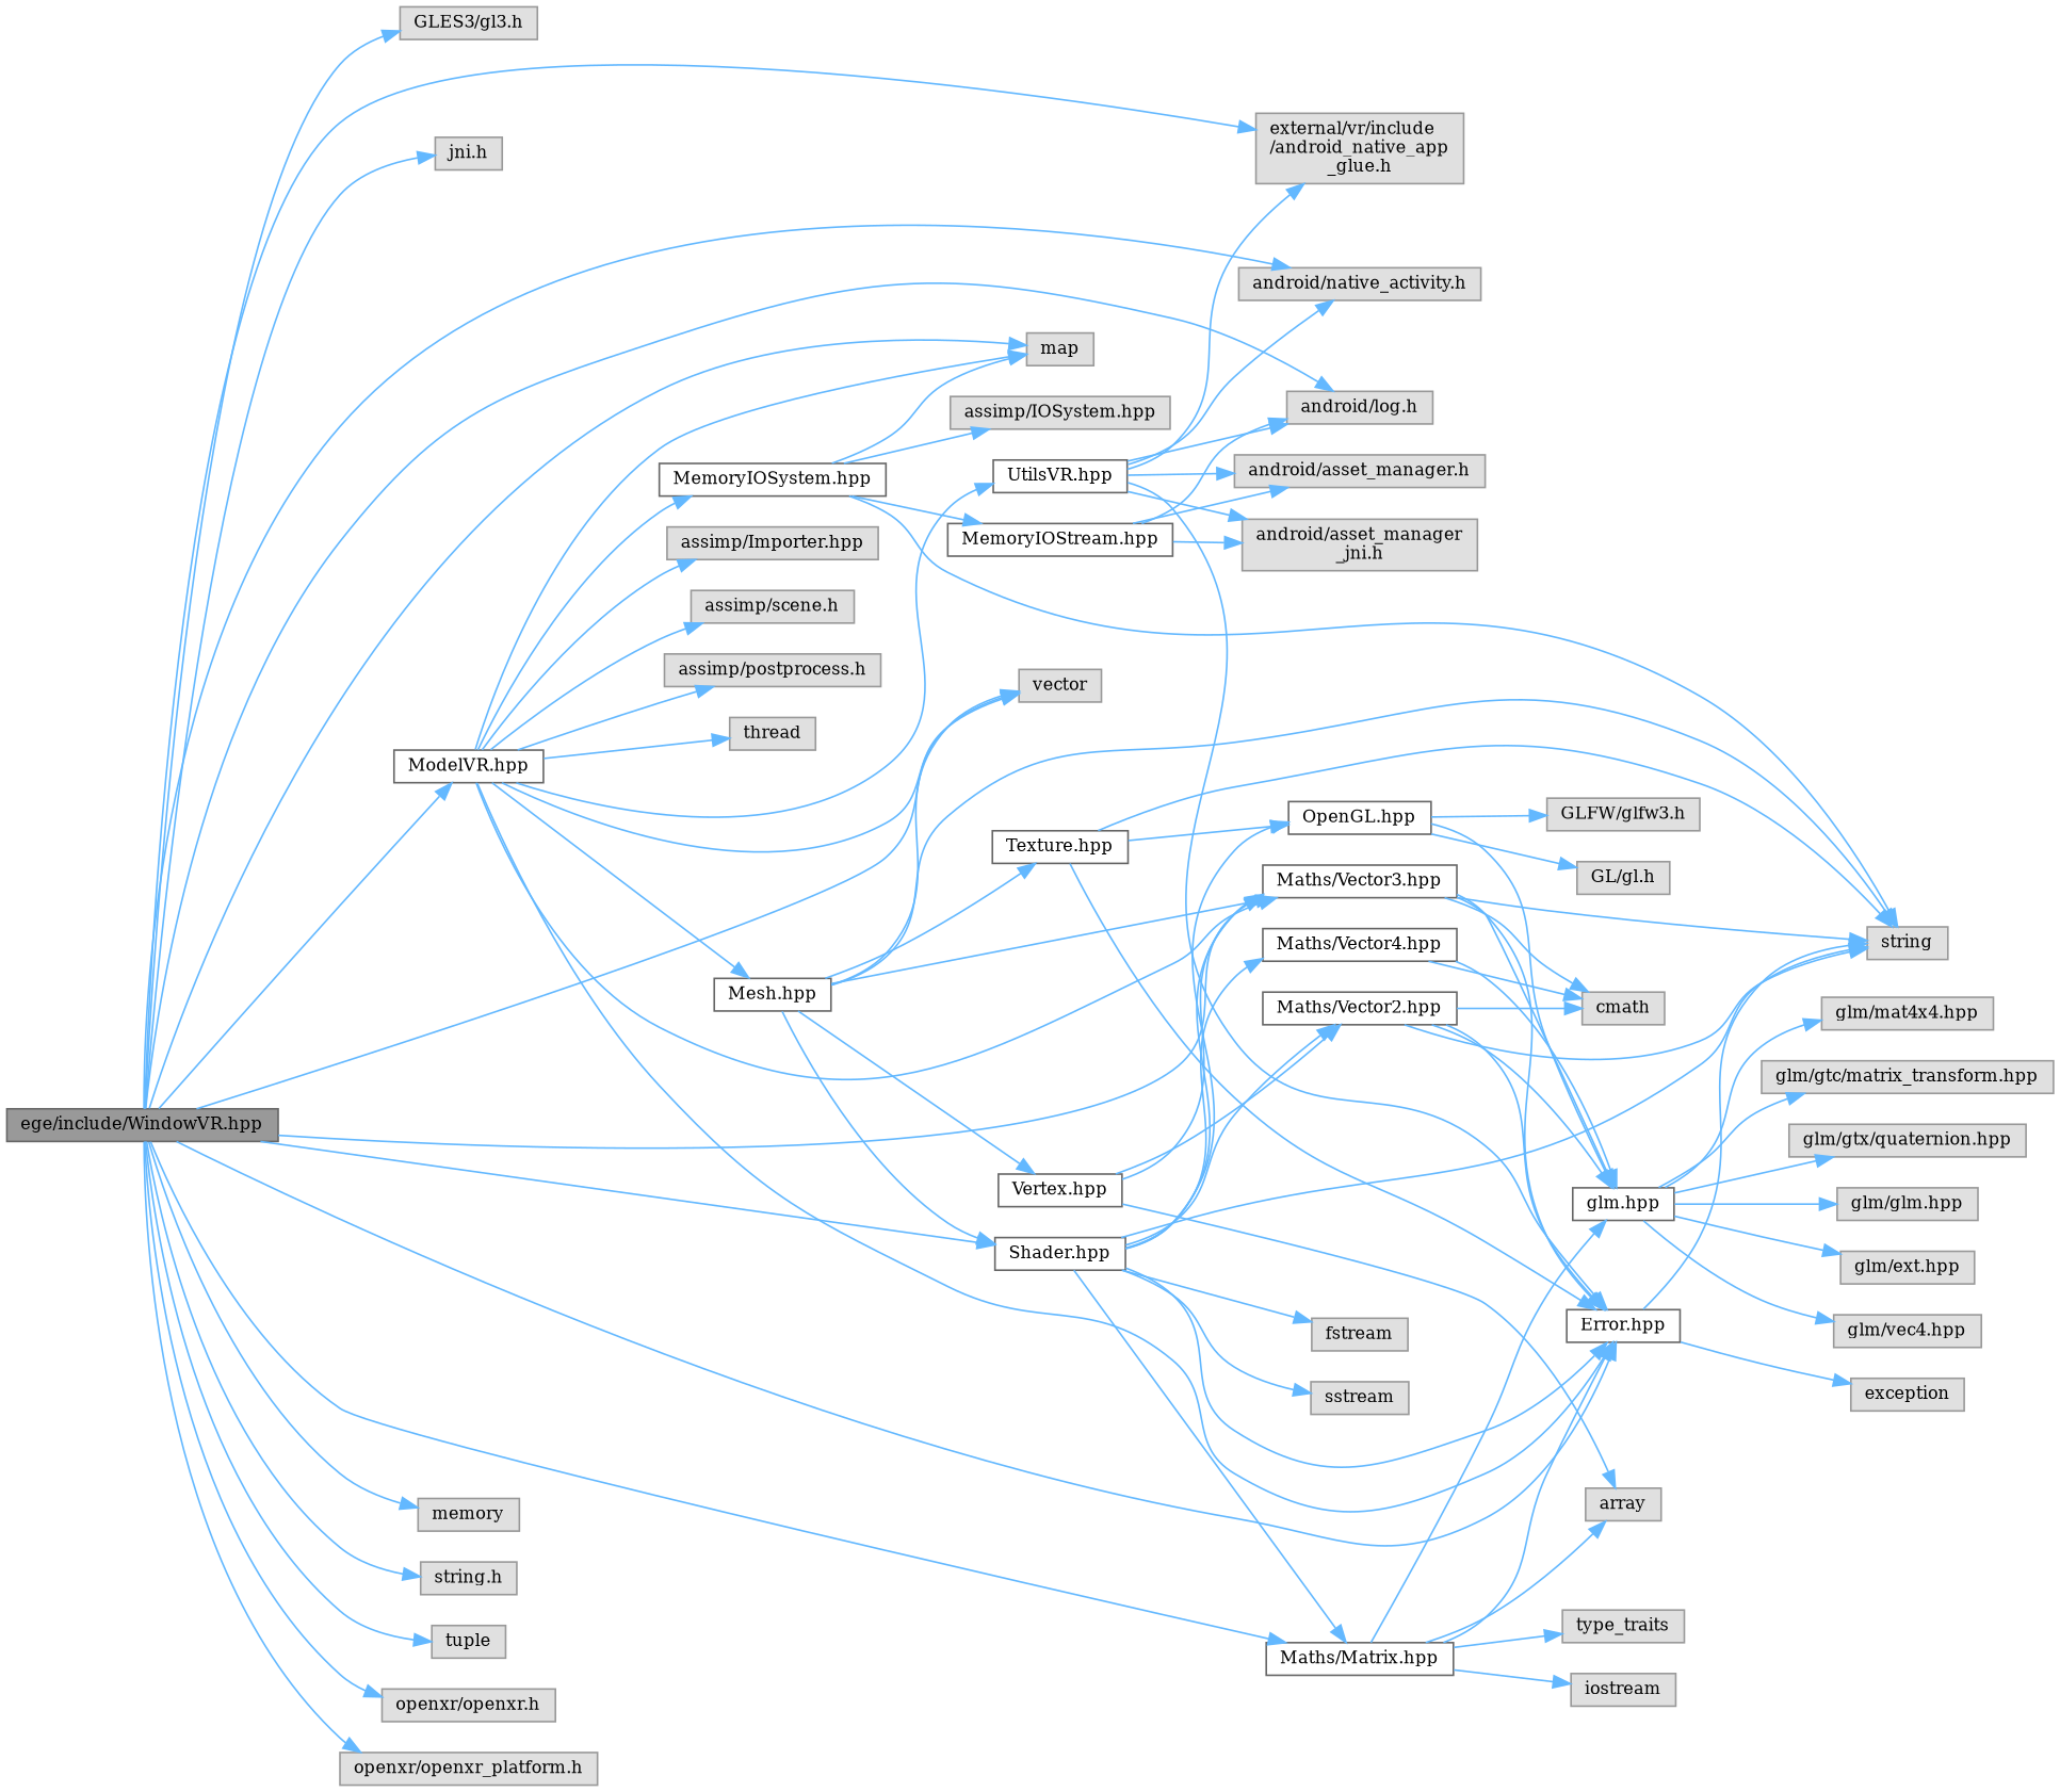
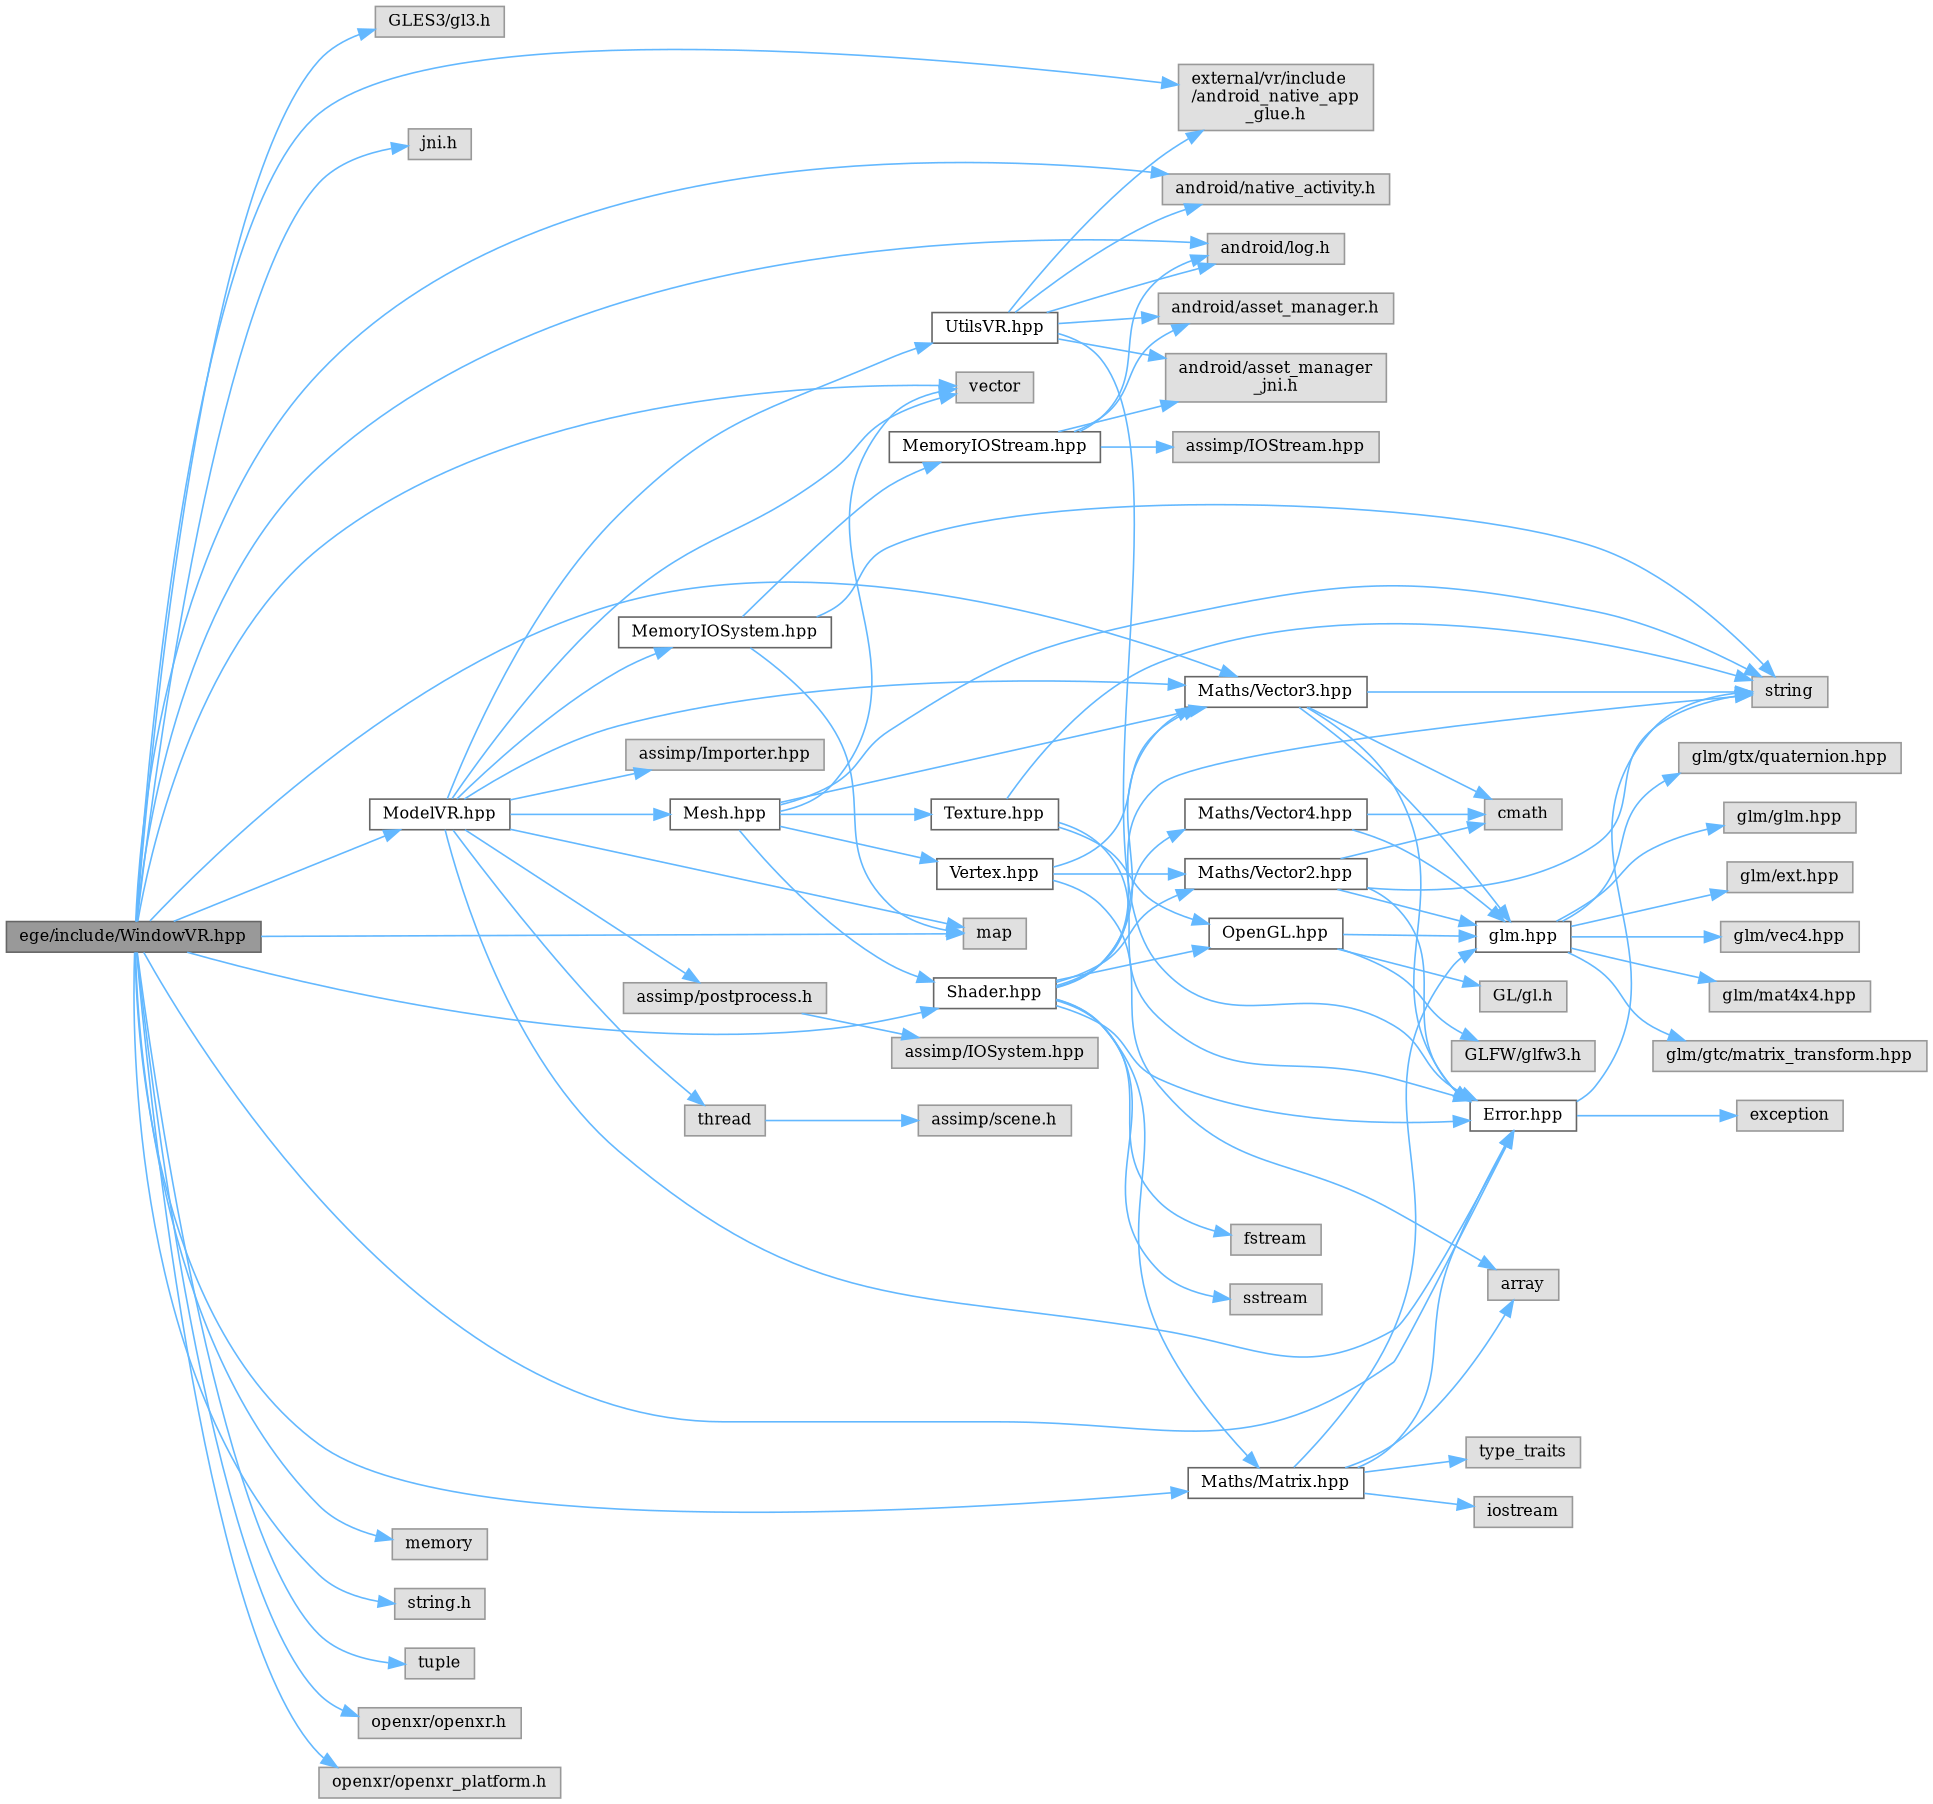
  digraph {
    fontname="DejaVu Serif"
    rankdir=LR
    node [color=grey60 fillcolor="#E0E0E0" fontname="DejaVu Serif" fontsize=10 shape=box style=filled]
    edge [color=steelblue1 fontname="DejaVu Serif" fontsize=10 labelfontname=Helvetica labelfontsize=10 style=solid]
    n1 [color=gray40 fillcolor=grey60 fontcolor=black height=0.2 label="ege/include/WindowVR.hpp" width=0.4]
    n2 [height=0.2 label="GLES3/gl3.h" width=0.4]
    n3 [height=0.2 label="external/vr/include\l/android_native_app\l_glue.h" width=0.4]
    n4 [height=0.2 label="jni.h" width=0.4]
    n5 [height=0.2 label="android/log.h" width=0.4]
    n6 [height=0.2 label="android/native_activity.h" width=0.4]
    n7 [color=grey40 fillcolor=white height=0.2 label="ModelVR.hpp" width=0.4]
    n8 [color=grey40 fillcolor=white height=0.2 label="Error.hpp" width=0.4]
    n9 [color=grey40 fillcolor=white height=0.2 label="Maths/Vector3.hpp" width=0.4]
    n10 [color=grey40 fillcolor=white height=0.2 label="Shader.hpp" width=0.4]
    n11 [color=grey40 fillcolor=white height=0.2 label="Maths/Matrix.hpp" width=0.4]
    n12 [height=0.2 label=vector width=0.4]
    n13 [height=0.2 label=map width=0.4]
    n14 [height=0.2 label=memory width=0.4]
    n15 [height=0.2 label="string.h" width=0.4]
    n16 [height=0.2 label=tuple width=0.4]
    n17 [height=0.2 label="openxr/openxr.h" width=0.4]
    n18 [height=0.2 label="openxr/openxr_platform.h" width=0.4]
    n19 [color=grey40 fillcolor=white height=0.2 label="Mesh.hpp" width=0.4]
    n20 [color=grey40 fillcolor=white height=0.2 label="MemoryIOSystem.hpp" width=0.4]
    n21 [color=grey40 fillcolor=white height=0.2 label="UtilsVR.hpp" width=0.4]
    n22 [height=0.2 label="assimp/Importer.hpp" width=0.4]
    n23 [height=0.2 label="assimp/scene.h" width=0.4]
    n24 [height=0.2 label="assimp/postprocess.h" width=0.4]
    n25 [height=0.2 label=thread width=0.4]
    n26 [height=0.2 label=exception width=0.4]
    n27 [height=0.2 label=string width=0.4]
    n28 [color=grey40 fillcolor=white height=0.2 label="glm.hpp" width=0.4]
    n29 [height=0.2 label=cmath width=0.4]
    n30 [color=grey40 fillcolor=white height=0.2 label="OpenGL.hpp" width=0.4]
    n31 [color=grey40 fillcolor=white height=0.2 label="Maths/Vector2.hpp" width=0.4]
    n32 [color=grey40 fillcolor=white height=0.2 label="Maths/Vector4.hpp" width=0.4]
    n33 [height=0.2 label=fstream width=0.4]
    n34 [height=0.2 label=sstream width=0.4]
    n35 [height=0.2 label=array width=0.4]
    n36 [height=0.2 label=iostream width=0.4]
    n37 [height=0.2 label=type_traits width=0.4]
    n38 [color=grey40 fillcolor=white height=0.2 label="Texture.hpp" width=0.4]
    n39 [color=grey40 fillcolor=white height=0.2 label="Vertex.hpp" width=0.4]
    n40 [color=grey40 fillcolor=white height=0.2 label="MemoryIOStream.hpp" width=0.4]
    n41 [height=0.2 label="assimp/IOSystem.hpp" width=0.4]
    n42 [height=0.2 label="android/asset_manager.h" width=0.4]
    n43 [height=0.2 label="android/asset_manager\l_jni.h" width=0.4]
    n44 [height=0.2 label="glm/glm.hpp" width=0.4]
    n45 [height=0.2 label="glm/ext.hpp" width=0.4]
    n46 [height=0.2 label="glm/vec4.hpp" width=0.4]
    n47 [height=0.2 label="glm/mat4x4.hpp" width=0.4]
    n48 [height=0.2 label="glm/gtc/matrix_transform.hpp" width=0.4]
    n49 [height=0.2 label="glm/gtx/quaternion.hpp" width=0.4]
    n50 [height=0.2 label="GL/gl.h" width=0.4]
    n51 [height=0.2 label="GLFW/glfw3.h" width=0.4]
+   n52 [height=0.2 label="assimp/IOStream.hpp" width=0.4]
    n1 -> n2
    n1 -> n3
    n1 -> n4
    n1 -> n5
    n1 -> n6
    n1 -> n7
    n1 -> n8
    n1 -> n9
    n1 -> n10
    n1 -> n11
    n1 -> n12
    n1 -> n13
    n1 -> n14
    n1 -> n15
    n1 -> n16
    n1 -> n17
    n1 -> n18
    n7 -> n8
    n7 -> n9
    n7 -> n12
    n7 -> n13
    n7 -> n19
    n7 -> n20
    n7 -> n21
    n7 -> n22
-   n7 -> n23
+   n25 -> n23
    n7 -> n24
    n7 -> n25
    n8 -> n26
    n8 -> n27
    n9 -> n8
    n9 -> n27
    n9 -> n28
    n9 -> n29
    n10 -> n8
    n10 -> n9
    n10 -> n11
    n10 -> n27
    n10 -> n30
    n10 -> n31
    n10 -> n32
    n10 -> n33
    n10 -> n34
    n11 -> n8
    n11 -> n28
    n11 -> n35
    n11 -> n36
    n11 -> n37
    n19 -> n9
    n19 -> n10
    n19 -> n12
    n19 -> n27
    n19 -> n38
    n19 -> n39
    n20 -> n13
    n20 -> n27
    n20 -> n40
-   n20 -> n41
+   n24 -> n41
    n21 -> n3
    n21 -> n5
    n21 -> n6
    n21 -> n8
    n21 -> n42
    n21 -> n43
    n28 -> n44
    n28 -> n45
    n28 -> n46
    n28 -> n47
    n28 -> n48
    n28 -> n49
    n30 -> n28
    n30 -> n50
    n30 -> n51
    n31 -> n8
    n31 -> n27
    n31 -> n28
    n31 -> n29
    n32 -> n28
    n32 -> n29
    n38 -> n8
    n38 -> n27
    n38 -> n30
    n39 -> n9
    n39 -> n31
    n39 -> n35
    n40 -> n5
    n40 -> n42
    n40 -> n43
+   n40 -> n52
  }
